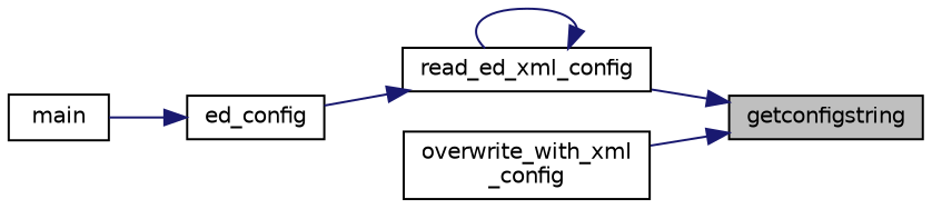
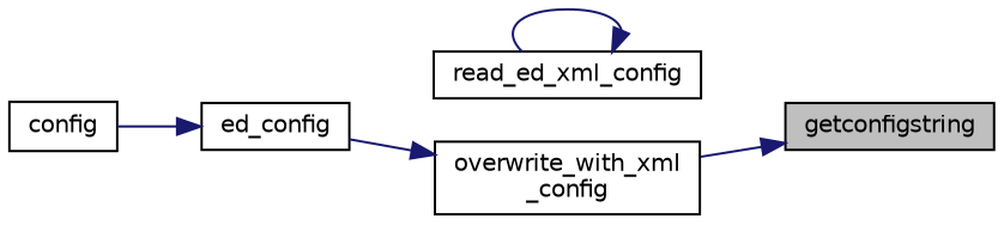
  digraph {
    rankdir=RL
    node [color=black fillcolor=white fontname=Helvetica fontsize=10 shape=record style=filled]
    edge [color=midnightblue dir=back fontname=Helvetica fontsize=10 labelfontname=Helvetica labelfontsize=10 style=solid]
    n1 [fillcolor=grey75 fontcolor=black height=0.2 label=getconfigstring width=0.4]
    n2 [height=0.2 label=read_ed_xml_config width=0.4]
    n3 [height=0.2 label="overwrite_with_xml\l_config" width=0.4]
    n4 [height=0.2 label=ed_config width=0.4]
-   n5 [height=0.2 label=main width=0.4]
-   n1 -> n2
+   n5 [height=0.2 label=config width=0.4]
    n1 -> n3
    n2 -> n2
-   n2 -> n4
+   n3 -> n4
    n4 -> n5
  }
